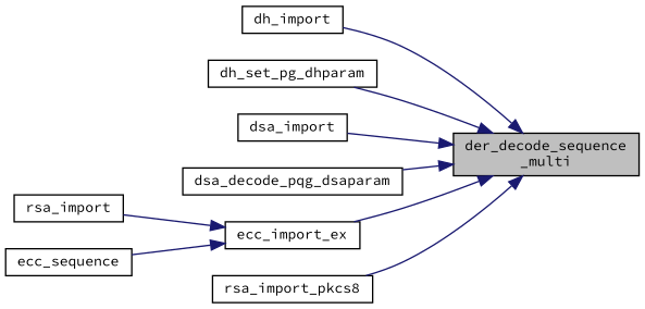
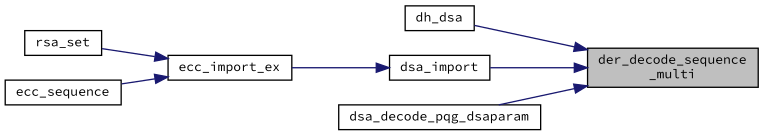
  digraph {
    fontname="Source Code Pro"
    rankdir=RL
    node [color=black fillcolor=white fontname="Source Code Pro" fontsize=10 shape=record style=filled]
    edge [color=midnightblue dir=back fontname="Source Code Pro" fontsize=10 labelfontname=Helvetica labelfontsize=10 style=solid]
    n1 [fillcolor=grey75 fontcolor=black height=0.2 label="der_decode_sequence\l_multi" width=0.4]
-   n2 [height=0.2 label=dh_import width=0.4]
-   n3 [height=0.2 label=dh_set_pg_dhparam width=0.4]
+   n2 [height=0.2 label=dh_dsa width=0.4]
    n4 [height=0.2 label=dsa_import width=0.4]
    n5 [height=0.2 label=dsa_decode_pqg_dsaparam width=0.4]
    n6 [height=0.2 label=ecc_import_ex width=0.4]
-   n7 [height=0.2 label=rsa_import_pkcs8 width=0.4]
-   n8 [height=0.2 label=rsa_import width=0.4]
+   n8 [height=0.2 label=rsa_set width=0.4]
    n9 [height=0.2 label=ecc_sequence width=0.4]
    n1 -> n2
-   n1 -> n3
    n1 -> n4
    n1 -> n5
-   n1 -> n6
-   n1 -> n7
+   n4 -> n6
    n6 -> n8
    n6 -> n9
  }
